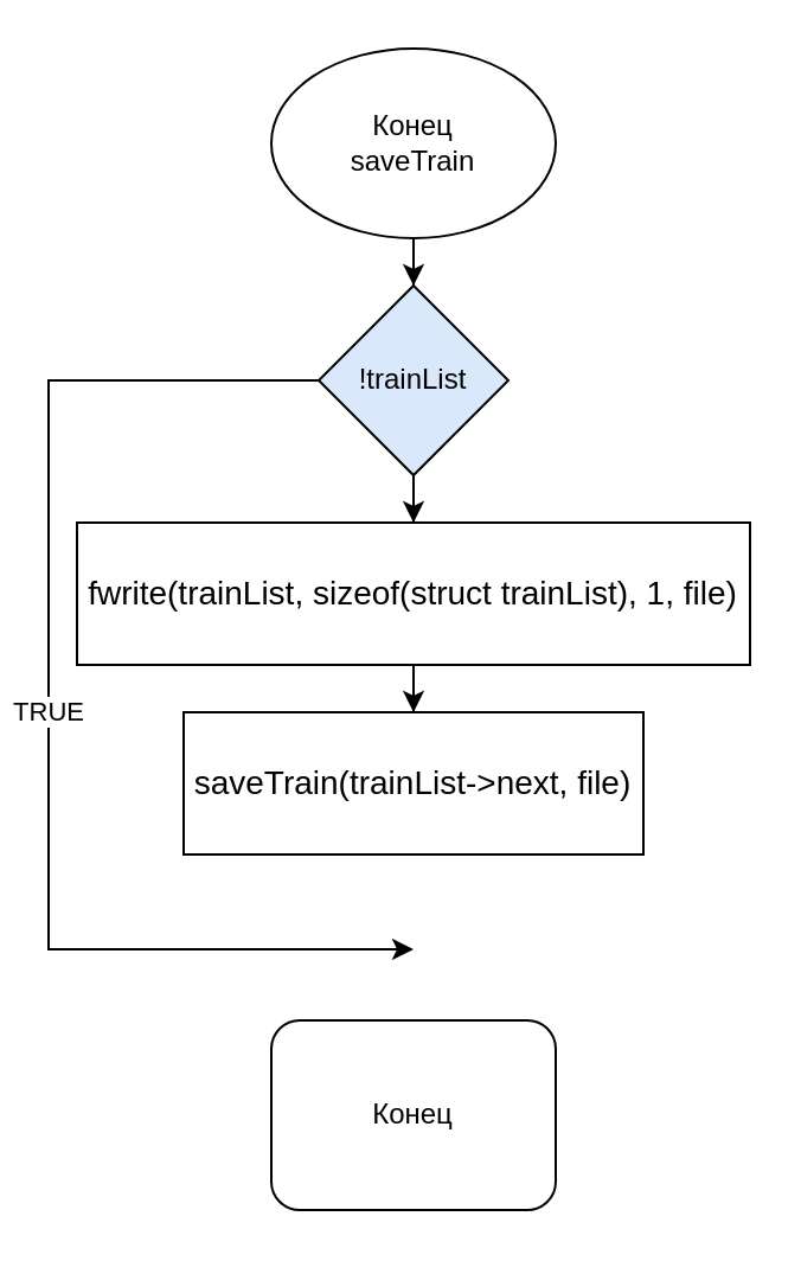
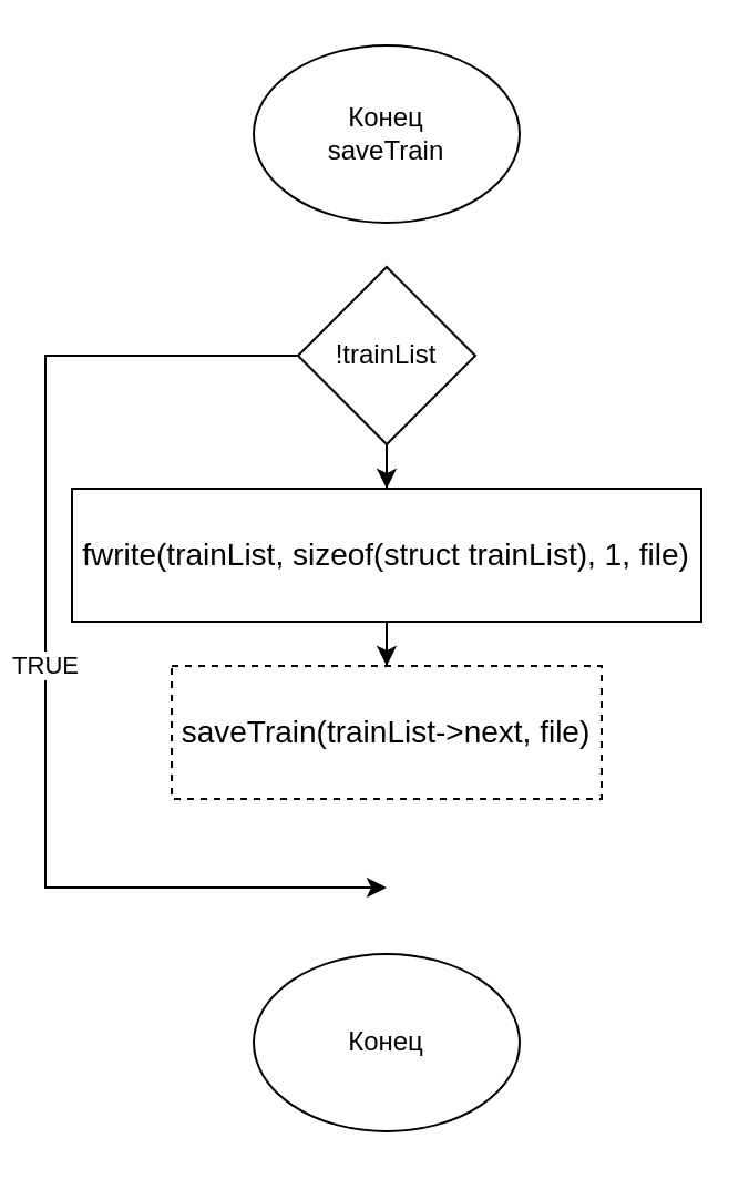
  <mxCell id="0" />
  <mxCell id="1" parent="0" />
- <mxCell id="2" style="edgeStyle=orthogonalEdgeStyle;rounded=0;orthogonalLoop=1;jettySize=auto;html=1;" edge="1" parent="1" source="3" target="6"><mxGeometry relative="1" as="geometry" /></mxCell>
  <mxCell id="3" value="Конец&lt;br&gt;saveTrain" style="ellipse;whiteSpace=wrap;html=1;" vertex="1" parent="1"><mxGeometry x="114" y="20" width="120" height="80" as="geometry" /></mxCell>
  <mxCell id="4" style="edgeStyle=orthogonalEdgeStyle;rounded=0;orthogonalLoop=1;jettySize=auto;html=1;entryX=0.5;entryY=0;entryDx=0;entryDy=0;" edge="1" parent="1" source="6" target="8"><mxGeometry relative="1" as="geometry" /></mxCell>
  <mxCell id="5" value="TRUE" style="edgeStyle=orthogonalEdgeStyle;rounded=0;orthogonalLoop=1;jettySize=auto;html=1;" edge="1" parent="1" source="6"><mxGeometry relative="1" as="geometry"><mxPoint x="174" y="400" as="targetPoint" /><Array as="points"><mxPoint x="20" y="160" /><mxPoint x="20" y="400" /></Array></mxGeometry></mxCell>
- <mxCell id="6" value="!trainList" style="rhombus;whiteSpace=wrap;html=1;fillColor=#dae8fc;" vertex="1" parent="1"><mxGeometry x="134" y="120" width="80" height="80" as="geometry" /></mxCell>
+ <mxCell id="6" value="!trainList" style="rhombus;whiteSpace=wrap;html=1;" vertex="1" parent="1"><mxGeometry x="134" y="120" width="80" height="80" as="geometry" /></mxCell>
  <mxCell id="7" style="edgeStyle=orthogonalEdgeStyle;rounded=0;orthogonalLoop=1;jettySize=auto;html=1;entryX=0.5;entryY=0;entryDx=0;entryDy=0;" edge="1" parent="1" source="8" target="9"><mxGeometry relative="1" as="geometry" /></mxCell>
  <mxCell id="8" value="&lt;div style=&quot;font-size: 14px; line-height: 19px;&quot;&gt;fwrite(trainList, sizeof(struct trainList), 1&lt;font style=&quot;&quot;&gt;, &lt;/font&gt;file&lt;font style=&quot;&quot;&gt;)&lt;/font&gt;&lt;/div&gt;" style="rounded=0;whiteSpace=wrap;html=1;" vertex="1" parent="1"><mxGeometry x="32" y="220" width="284" height="60" as="geometry" /></mxCell>
- <mxCell id="9" value="&lt;div style=&quot;font-size: 14px; line-height: 19px;&quot;&gt;&lt;span style=&quot;background-color: rgb(255, 255, 255);&quot;&gt;saveTrain(trainList-&amp;gt;next, file)&lt;/span&gt;&lt;/div&gt;" style="rounded=0;whiteSpace=wrap;html=1;" vertex="1" parent="1"><mxGeometry x="77" y="300" width="194" height="60" as="geometry" /></mxCell>
- <mxCell id="10" value="Конец" style="whiteSpace=wrap;html=1;rounded=1;" vertex="1" parent="1"><mxGeometry x="114" y="430" width="120" height="80" as="geometry" /></mxCell>
+ <mxCell id="9" value="&lt;div style=&quot;font-size: 14px; line-height: 19px;&quot;&gt;&lt;span style=&quot;background-color: rgb(255, 255, 255);&quot;&gt;saveTrain(trainList-&amp;gt;next, file)&lt;/span&gt;&lt;/div&gt;" style="rounded=0;whiteSpace=wrap;html=1;dashed=1;" vertex="1" parent="1"><mxGeometry x="77" y="300" width="194" height="60" as="geometry" /></mxCell>
+ <mxCell id="10" value="Конец" style="ellipse;whiteSpace=wrap;html=1;" vertex="1" parent="1"><mxGeometry x="114" y="430" width="120" height="80" as="geometry" /></mxCell>
